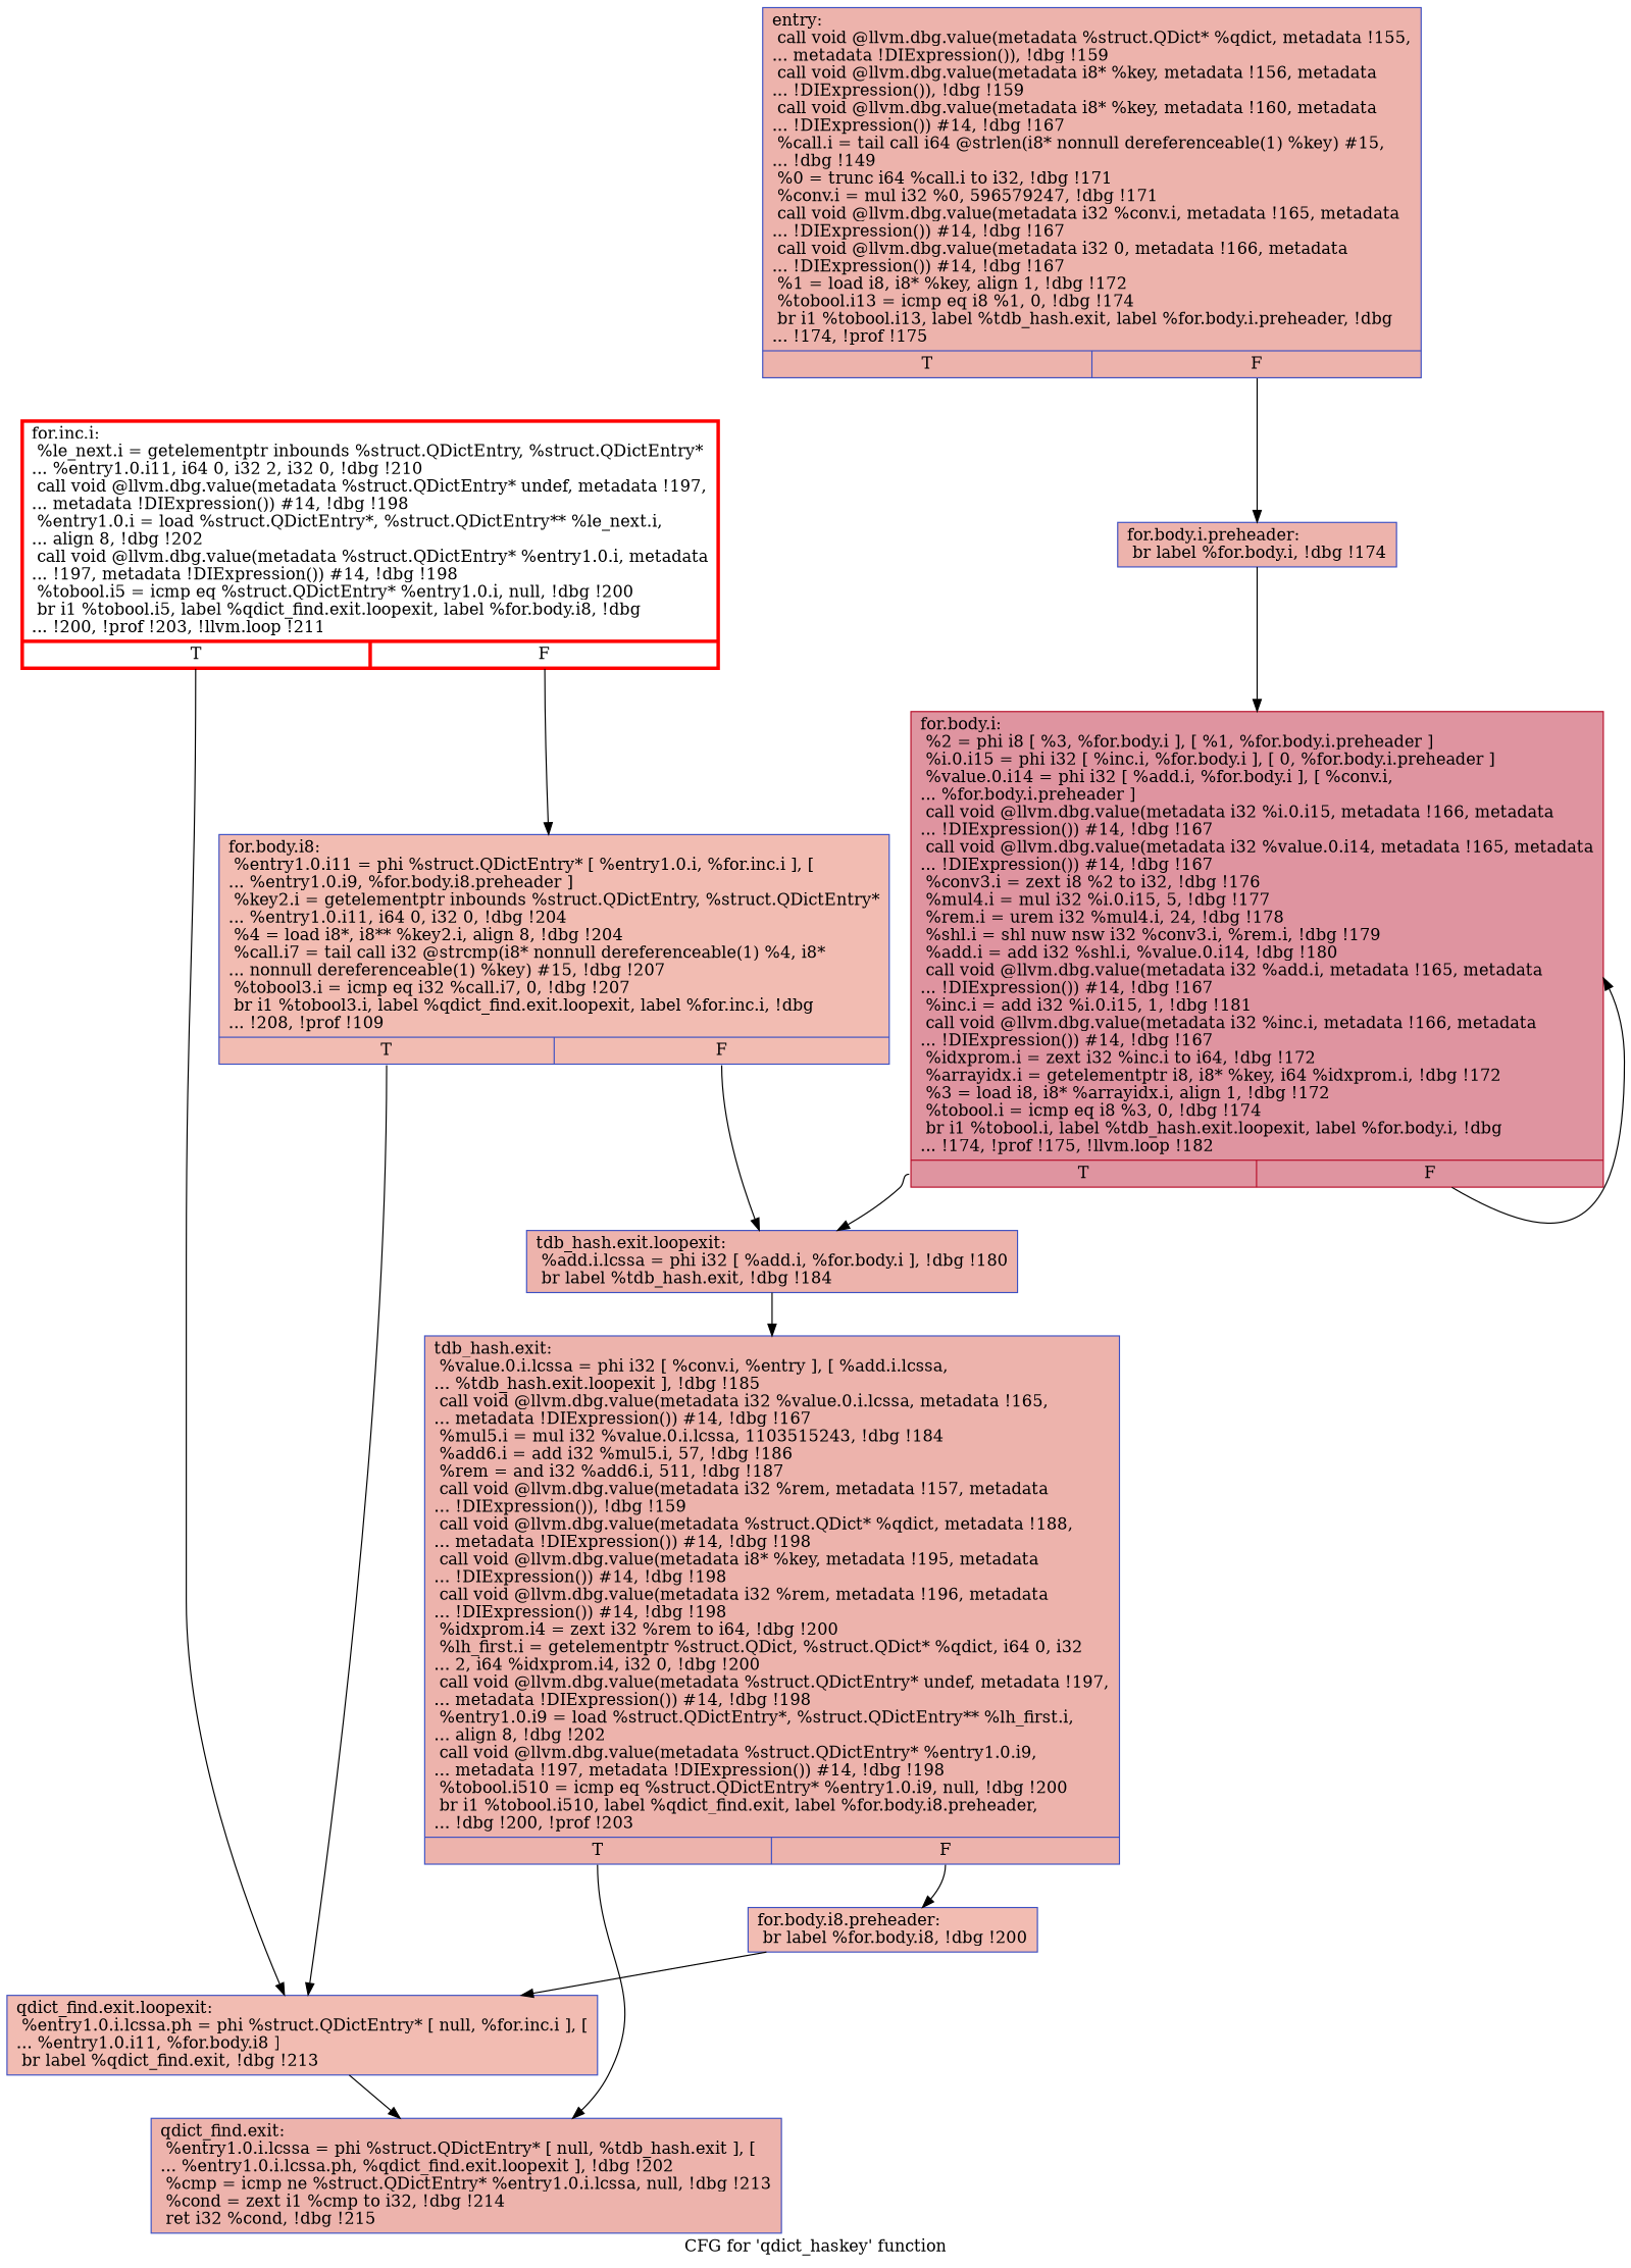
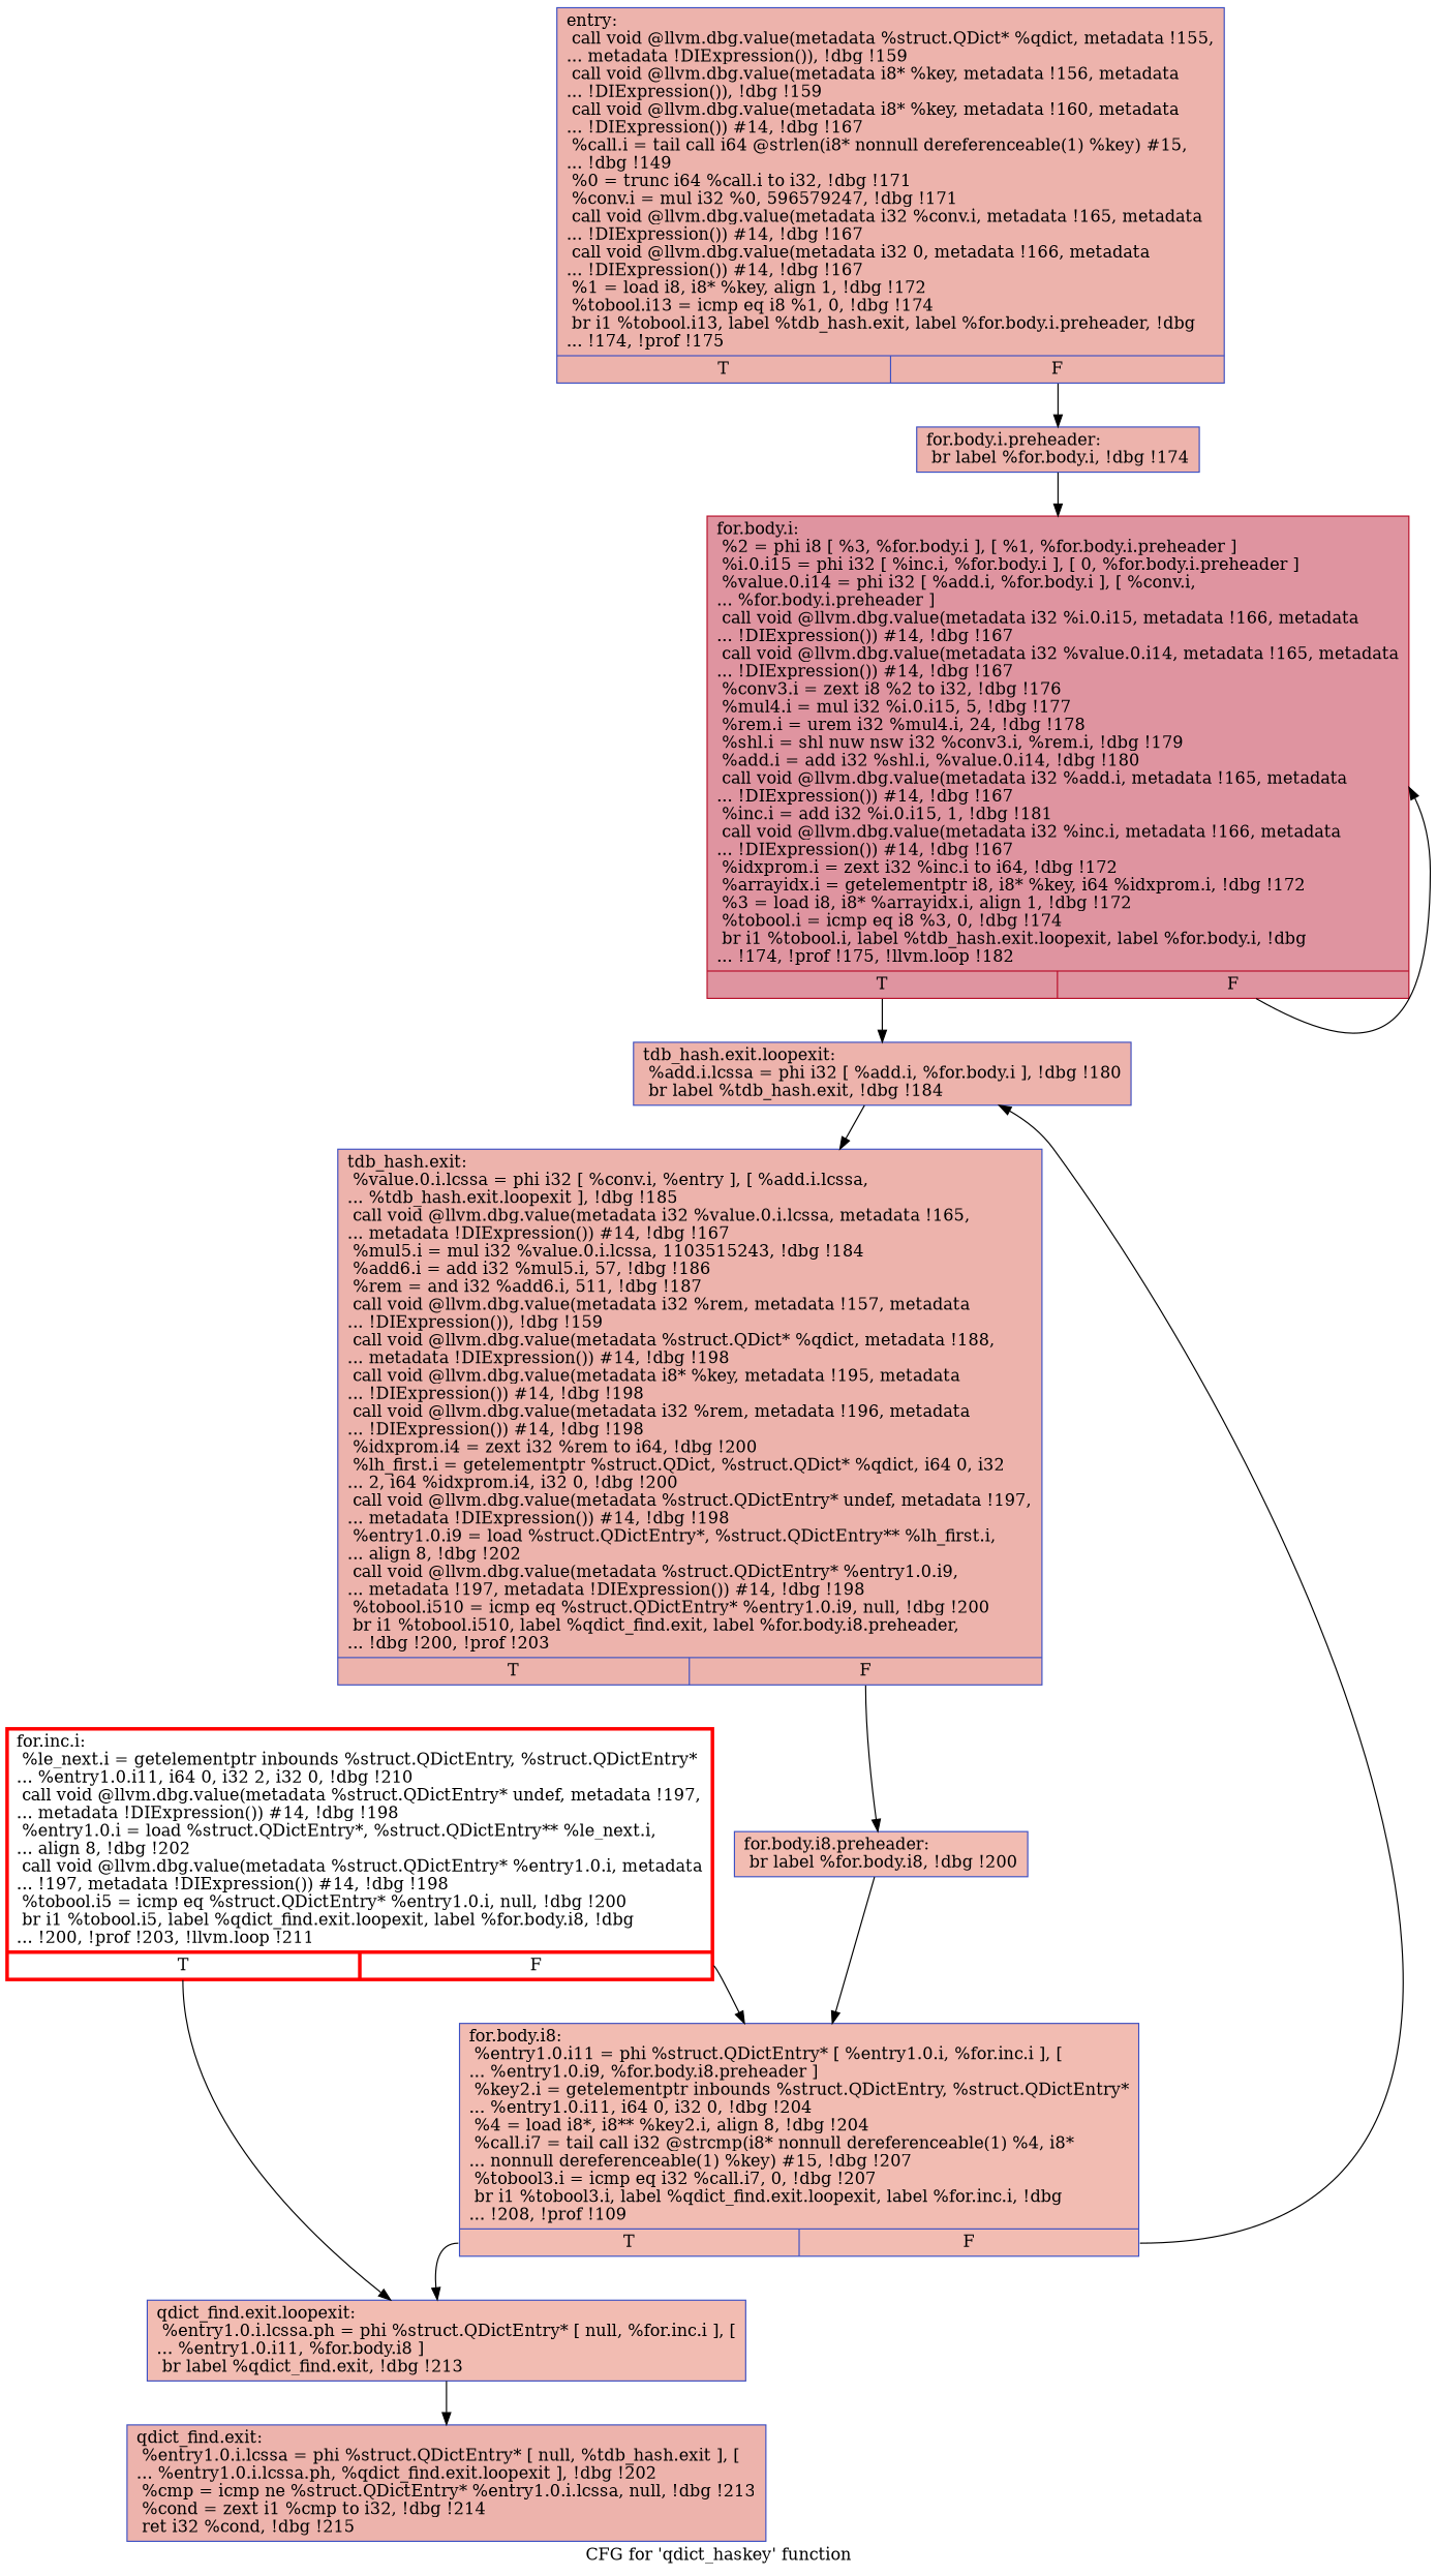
  digraph {
    label="CFG for 'qdict_haskey' function"
    node [color="#3d50c3ff" fillcolor="#d6524470" shape=record style=filled]
    edge [tailport=s0]
    n1 [label="{entry:\l  call void @llvm.dbg.value(metadata %struct.QDict* %qdict, metadata !155,\l... metadata !DIExpression()), !dbg !159\l  call void @llvm.dbg.value(metadata i8* %key, metadata !156, metadata\l... !DIExpression()), !dbg !159\l  call void @llvm.dbg.value(metadata i8* %key, metadata !160, metadata\l... !DIExpression()) #14, !dbg !167\l  %call.i = tail call i64 @strlen(i8* nonnull dereferenceable(1) %key) #15,\l... !dbg !149\l  %0 = trunc i64 %call.i to i32, !dbg !171\l  %conv.i = mul i32 %0, 596579247, !dbg !171\l  call void @llvm.dbg.value(metadata i32 %conv.i, metadata !165, metadata\l... !DIExpression()) #14, !dbg !167\l  call void @llvm.dbg.value(metadata i32 0, metadata !166, metadata\l... !DIExpression()) #14, !dbg !167\l  %1 = load i8, i8* %key, align 1, !dbg !172\l  %tobool.i13 = icmp eq i8 %1, 0, !dbg !174\l  br i1 %tobool.i13, label %tdb_hash.exit, label %for.body.i.preheader, !dbg\l... !174, !prof !175\l|{<s0>T|<s1>F}}"]
    n2 [label="{for.body.i.preheader:                             \l  br label %for.body.i, !dbg !174\l}"]
    n3 [label="{tdb_hash.exit:                                    \l  %value.0.i.lcssa = phi i32 [ %conv.i, %entry ], [ %add.i.lcssa,\l... %tdb_hash.exit.loopexit ], !dbg !185\l  call void @llvm.dbg.value(metadata i32 %value.0.i.lcssa, metadata !165,\l... metadata !DIExpression()) #14, !dbg !167\l  %mul5.i = mul i32 %value.0.i.lcssa, 1103515243, !dbg !184\l  %add6.i = add i32 %mul5.i, 57, !dbg !186\l  %rem = and i32 %add6.i, 511, !dbg !187\l  call void @llvm.dbg.value(metadata i32 %rem, metadata !157, metadata\l... !DIExpression()), !dbg !159\l  call void @llvm.dbg.value(metadata %struct.QDict* %qdict, metadata !188,\l... metadata !DIExpression()) #14, !dbg !198\l  call void @llvm.dbg.value(metadata i8* %key, metadata !195, metadata\l... !DIExpression()) #14, !dbg !198\l  call void @llvm.dbg.value(metadata i32 %rem, metadata !196, metadata\l... !DIExpression()) #14, !dbg !198\l  %idxprom.i4 = zext i32 %rem to i64, !dbg !200\l  %lh_first.i = getelementptr %struct.QDict, %struct.QDict* %qdict, i64 0, i32\l... 2, i64 %idxprom.i4, i32 0, !dbg !200\l  call void @llvm.dbg.value(metadata %struct.QDictEntry* undef, metadata !197,\l... metadata !DIExpression()) #14, !dbg !198\l  %entry1.0.i9 = load %struct.QDictEntry*, %struct.QDictEntry** %lh_first.i,\l... align 8, !dbg !202\l  call void @llvm.dbg.value(metadata %struct.QDictEntry* %entry1.0.i9,\l... metadata !197, metadata !DIExpression()) #14, !dbg !198\l  %tobool.i510 = icmp eq %struct.QDictEntry* %entry1.0.i9, null, !dbg !200\l  br i1 %tobool.i510, label %qdict_find.exit, label %for.body.i8.preheader,\l... !dbg !200, !prof !203\l|{<s0>T|<s1>F}}"]
    n4 [label="{qdict_find.exit:                                  \l  %entry1.0.i.lcssa = phi %struct.QDictEntry* [ null, %tdb_hash.exit ], [\l... %entry1.0.i.lcssa.ph, %qdict_find.exit.loopexit ], !dbg !202\l  %cmp = icmp ne %struct.QDictEntry* %entry1.0.i.lcssa, null, !dbg !213\l  %cond = zext i1 %cmp to i32, !dbg !214\l  ret i32 %cond, !dbg !215\l}"]
    n5 [fillcolor="#e1675170" label="{for.body.i8.preheader:                            \l  br label %for.body.i8, !dbg !200\l}"]
    n6 [color="#b70d28ff" fillcolor="#b70d2870" label="{for.body.i:                                       \l  %2 = phi i8 [ %3, %for.body.i ], [ %1, %for.body.i.preheader ]\l  %i.0.i15 = phi i32 [ %inc.i, %for.body.i ], [ 0, %for.body.i.preheader ]\l  %value.0.i14 = phi i32 [ %add.i, %for.body.i ], [ %conv.i,\l... %for.body.i.preheader ]\l  call void @llvm.dbg.value(metadata i32 %i.0.i15, metadata !166, metadata\l... !DIExpression()) #14, !dbg !167\l  call void @llvm.dbg.value(metadata i32 %value.0.i14, metadata !165, metadata\l... !DIExpression()) #14, !dbg !167\l  %conv3.i = zext i8 %2 to i32, !dbg !176\l  %mul4.i = mul i32 %i.0.i15, 5, !dbg !177\l  %rem.i = urem i32 %mul4.i, 24, !dbg !178\l  %shl.i = shl nuw nsw i32 %conv3.i, %rem.i, !dbg !179\l  %add.i = add i32 %shl.i, %value.0.i14, !dbg !180\l  call void @llvm.dbg.value(metadata i32 %add.i, metadata !165, metadata\l... !DIExpression()) #14, !dbg !167\l  %inc.i = add i32 %i.0.i15, 1, !dbg !181\l  call void @llvm.dbg.value(metadata i32 %inc.i, metadata !166, metadata\l... !DIExpression()) #14, !dbg !167\l  %idxprom.i = zext i32 %inc.i to i64, !dbg !172\l  %arrayidx.i = getelementptr i8, i8* %key, i64 %idxprom.i, !dbg !172\l  %3 = load i8, i8* %arrayidx.i, align 1, !dbg !172\l  %tobool.i = icmp eq i8 %3, 0, !dbg !174\l  br i1 %tobool.i, label %tdb_hash.exit.loopexit, label %for.body.i, !dbg\l... !174, !prof !175, !llvm.loop !182\l|{<s0>T|<s1>F}}"]
    n7 [fillcolor="#e1675170" label="{for.body.i8:                                      \l  %entry1.0.i11 = phi %struct.QDictEntry* [ %entry1.0.i, %for.inc.i ], [\l... %entry1.0.i9, %for.body.i8.preheader ]\l  %key2.i = getelementptr inbounds %struct.QDictEntry, %struct.QDictEntry*\l... %entry1.0.i11, i64 0, i32 0, !dbg !204\l  %4 = load i8*, i8** %key2.i, align 8, !dbg !204\l  %call.i7 = tail call i32 @strcmp(i8* nonnull dereferenceable(1) %4, i8*\l... nonnull dereferenceable(1) %key) #15, !dbg !207\l  %tobool3.i = icmp eq i32 %call.i7, 0, !dbg !207\l  br i1 %tobool3.i, label %qdict_find.exit.loopexit, label %for.inc.i, !dbg\l... !208, !prof !109\l|{<s0>T|<s1>F}}"]
    n8 [label="{tdb_hash.exit.loopexit:                           \l  %add.i.lcssa = phi i32 [ %add.i, %for.body.i ], !dbg !180\l  br label %tdb_hash.exit, !dbg !184\l}"]
    n9 [fillcolor="#e1675170" label="{qdict_find.exit.loopexit:                         \l  %entry1.0.i.lcssa.ph = phi %struct.QDictEntry* [ null, %for.inc.i ], [\l... %entry1.0.i11, %for.body.i8 ]\l  br label %qdict_find.exit, !dbg !213\l}"]
    n10 [color=red label="{for.inc.i:                                        \l  %le_next.i = getelementptr inbounds %struct.QDictEntry, %struct.QDictEntry*\l... %entry1.0.i11, i64 0, i32 2, i32 0, !dbg !210\l  call void @llvm.dbg.value(metadata %struct.QDictEntry* undef, metadata !197,\l... metadata !DIExpression()) #14, !dbg !198\l  %entry1.0.i = load %struct.QDictEntry*, %struct.QDictEntry** %le_next.i,\l... align 8, !dbg !202\l  call void @llvm.dbg.value(metadata %struct.QDictEntry* %entry1.0.i, metadata\l... !197, metadata !DIExpression()) #14, !dbg !198\l  %tobool.i5 = icmp eq %struct.QDictEntry* %entry1.0.i, null, !dbg !200\l  br i1 %tobool.i5, label %qdict_find.exit.loopexit, label %for.body.i8, !dbg\l... !200, !prof !203, !llvm.loop !211\l|{<s0>T|<s1>F}}" penwidth=3.0 fillcolor="" style=""]
    n1 -> n2 [tailport=s1]
    n2 -> n6
-   n3 -> n4
    n3 -> n5 [tailport=s1]
-   n5 -> n9
+   n5 -> n7
    n6 -> n6 [tailport=s1]
    n6 -> n8
    n7 -> n8 [tailport=s1]
    n7 -> n9
    n8 -> n3
    n9 -> n4
    n10 -> n7 [tailport=s1]
    n10 -> n9
  }
